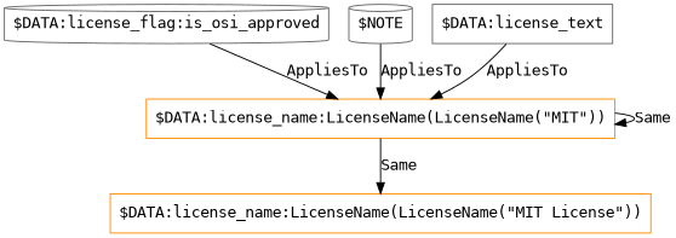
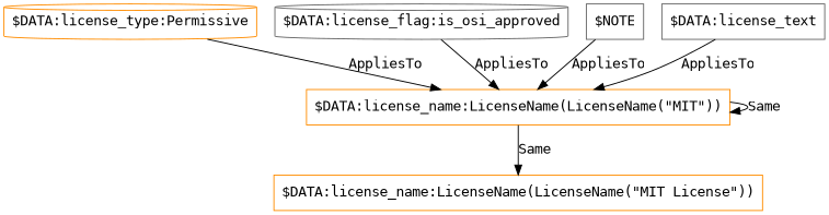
  digraph {
    fontname="DejaVu Sans Mono"
    node [color=darkorange fontname="DejaVu Sans Mono" shape=box]
    edge [fontname="DejaVu Sans Mono"]
+   n1 [label="$DATA:license_type:Permissive" shape=cylinder]
    n2 [label="$DATA:license_name:LicenseName(LicenseName(\"MIT\"))"]
    n3 [label="$DATA:license_name:LicenseName(LicenseName(\"MIT License\"))"]
    n4 [color=gray40 label="$DATA:license_flag:is_osi_approved" shape=cylinder]
-   n5 [color=gray40 label="$NOTE" shape=cylinder]
+   n5 [color=gray40 label="$NOTE"]
    n6 [color=gray40 label="$DATA:license_text"]
+   n1 -> n2 [label=AppliesTo]
    n2 -> n2 [label=Same]
    n2 -> n3 [label=Same]
    n4 -> n2 [label=AppliesTo]
    n5 -> n2 [label=AppliesTo]
    n6 -> n2 [label=AppliesTo]
  }
